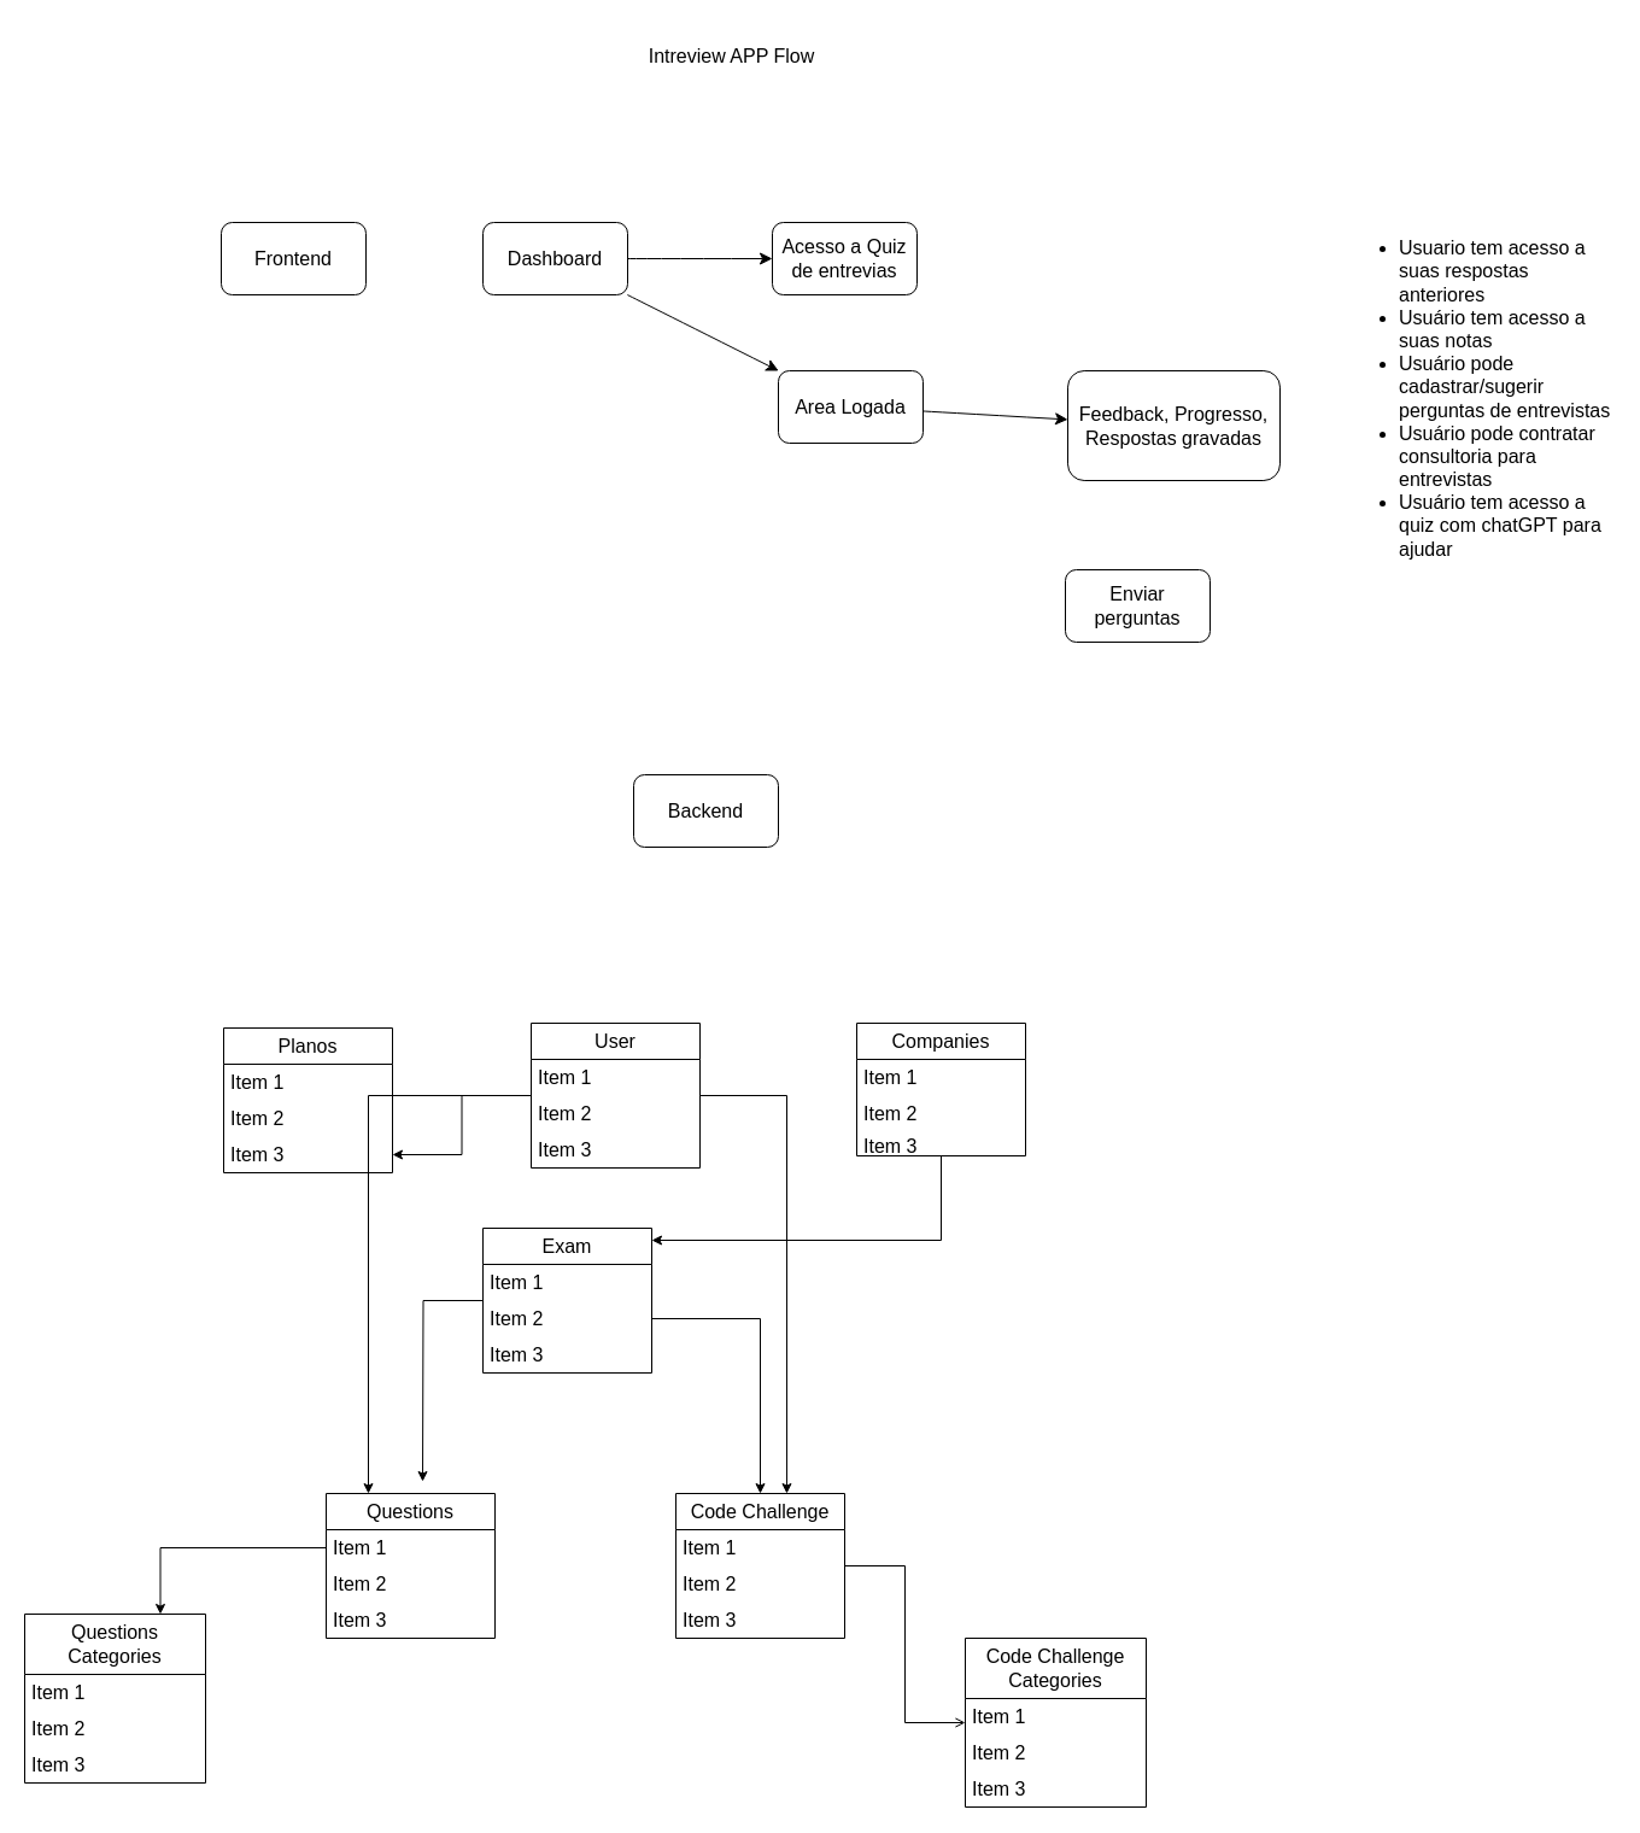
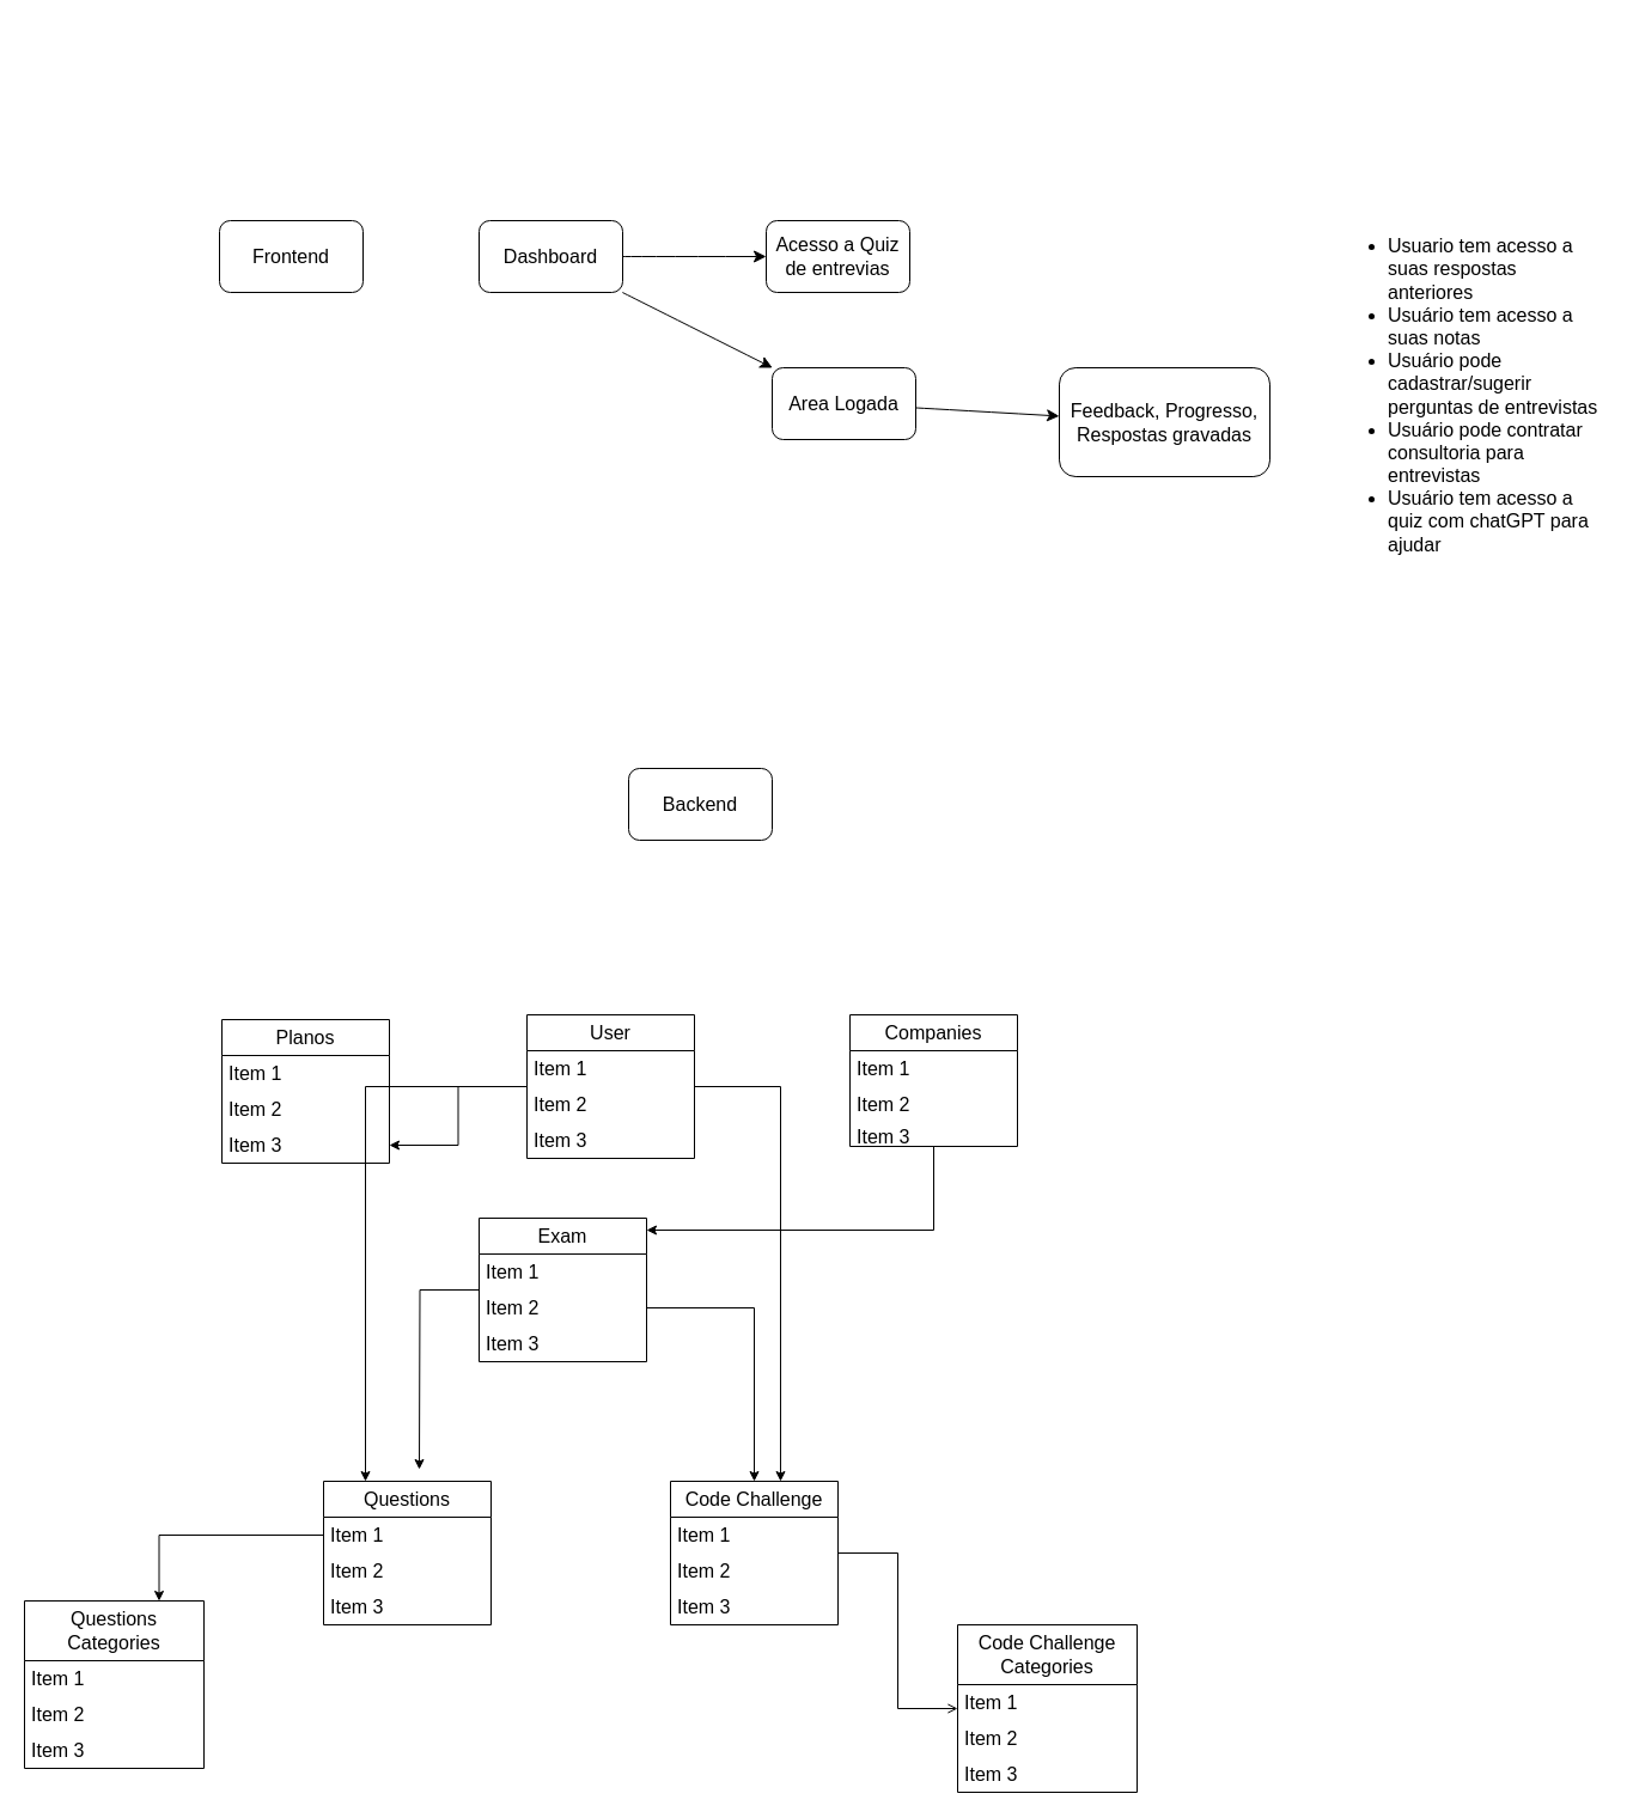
  <mxCell id="0" />
  <mxCell id="1" parent="0" />
- <mxCell id="2" value="Intreview APP Flow" style="text;strokeColor=none;fillColor=none;html=1;align=center;verticalAlign=middle;whiteSpace=wrap;rounded=0;fontSize=16;" parent="1" vertex="1"><mxGeometry x="495" y="20" width="223" height="51" as="geometry" /></mxCell>
  <mxCell id="3" value="Frontend" style="rounded=1;whiteSpace=wrap;html=1;fontSize=16;" parent="1" vertex="1"><mxGeometry x="183" y="184" width="120" height="60" as="geometry" /></mxCell>
  <mxCell id="4" value="Backend" style="rounded=1;whiteSpace=wrap;html=1;fontSize=16;" parent="1" vertex="1"><mxGeometry x="525" y="642" width="120" height="60" as="geometry" /></mxCell>
  <mxCell id="5" value="" style="edgeStyle=none;curved=1;rounded=0;orthogonalLoop=1;jettySize=auto;html=1;fontSize=12;startSize=8;endSize=8;" parent="1" source="7" target="8" edge="1"><mxGeometry relative="1" as="geometry" /></mxCell>
  <mxCell id="6" value="" style="edgeStyle=none;curved=1;rounded=0;orthogonalLoop=1;jettySize=auto;html=1;fontSize=12;startSize=8;endSize=8;" parent="1" source="7" target="10" edge="1"><mxGeometry relative="1" as="geometry" /></mxCell>
  <mxCell id="7" value="Dashboard" style="rounded=1;whiteSpace=wrap;html=1;fontSize=16;" parent="1" vertex="1"><mxGeometry x="400" y="184" width="120" height="60" as="geometry" /></mxCell>
  <mxCell id="8" value="Acesso a Quiz de entrevias" style="rounded=1;whiteSpace=wrap;html=1;fontSize=16;" parent="1" vertex="1"><mxGeometry x="640" y="184" width="120" height="60" as="geometry" /></mxCell>
  <mxCell id="9" value="" style="edgeStyle=none;curved=1;rounded=0;orthogonalLoop=1;jettySize=auto;html=1;fontSize=12;startSize=8;endSize=8;" parent="1" source="10" target="11" edge="1"><mxGeometry relative="1" as="geometry" /></mxCell>
  <mxCell id="10" value="Area Logada" style="rounded=1;whiteSpace=wrap;html=1;fontSize=16;" parent="1" vertex="1"><mxGeometry x="645" y="307" width="120" height="60" as="geometry" /></mxCell>
  <mxCell id="11" value="Feedback, Progresso,&lt;br&gt;Respostas gravadas&lt;br&gt;" style="rounded=1;whiteSpace=wrap;html=1;fontSize=16;" parent="1" vertex="1"><mxGeometry x="885" y="307" width="176" height="91" as="geometry" /></mxCell>
- <mxCell id="12" value="Enviar perguntas" style="rounded=1;whiteSpace=wrap;html=1;fontSize=16;" parent="1" vertex="1"><mxGeometry x="883" y="472" width="120" height="60" as="geometry" /></mxCell>
  <mxCell id="13" value="&lt;ul&gt;&lt;li&gt;Usuario tem acesso a suas respostas anteriores&lt;/li&gt;&lt;li&gt;Usuário tem acesso a suas notas&lt;/li&gt;&lt;li&gt;Usuário pode cadastrar/sugerir perguntas de entrevistas&lt;/li&gt;&lt;li&gt;Usuário pode contratar consultoria para entrevistas&lt;/li&gt;&lt;li&gt;Usuário tem acesso a quiz com chatGPT para ajudar&amp;nbsp;&lt;/li&gt;&lt;/ul&gt;" style="text;strokeColor=none;fillColor=none;html=1;align=left;verticalAlign=middle;whiteSpace=wrap;rounded=0;fontSize=16;" parent="1" vertex="1"><mxGeometry x="1118" y="287" width="220" height="85" as="geometry" /></mxCell>
  <mxCell id="14" value="" style="edgeStyle=orthogonalEdgeStyle;rounded=0;orthogonalLoop=1;jettySize=auto;html=1;" parent="1" source="17" target="28" edge="1"><mxGeometry relative="1" as="geometry" /></mxCell>
  <mxCell id="15" style="edgeStyle=orthogonalEdgeStyle;rounded=0;orthogonalLoop=1;jettySize=auto;html=1;entryX=0.25;entryY=0;entryDx=0;entryDy=0;" edge="1" parent="1" source="17" target="21"><mxGeometry relative="1" as="geometry" /></mxCell>
  <mxCell id="16" style="edgeStyle=orthogonalEdgeStyle;rounded=0;orthogonalLoop=1;jettySize=auto;html=1;entryX=0.657;entryY=0;entryDx=0;entryDy=0;entryPerimeter=0;" edge="1" parent="1" source="17" target="34"><mxGeometry relative="1" as="geometry"><mxPoint x="660" y="1228" as="targetPoint" /><Array as="points"><mxPoint x="652" y="908" /></Array></mxGeometry></mxCell>
  <mxCell id="17" value="User" style="swimlane;fontStyle=0;childLayout=stackLayout;horizontal=1;startSize=30;horizontalStack=0;resizeParent=1;resizeParentMax=0;resizeLast=0;collapsible=1;marginBottom=0;whiteSpace=wrap;html=1;fontSize=16;" parent="1" vertex="1"><mxGeometry y="848" width="140" height="120" as="geometry" x="440" /></mxCell>
  <mxCell id="18" value="Item 1" style="text;strokeColor=none;fillColor=none;align=left;verticalAlign=middle;spacingLeft=4;spacingRight=4;overflow=hidden;points=[[0,0.5],[1,0.5]];portConstraint=eastwest;rotatable=0;whiteSpace=wrap;html=1;fontSize=16;" parent="17" vertex="1"><mxGeometry y="30" width="140" height="30" as="geometry" /></mxCell>
  <mxCell id="19" value="Item 2" style="text;strokeColor=none;fillColor=none;align=left;verticalAlign=middle;spacingLeft=4;spacingRight=4;overflow=hidden;points=[[0,0.5],[1,0.5]];portConstraint=eastwest;rotatable=0;whiteSpace=wrap;html=1;fontSize=16;" parent="17" vertex="1"><mxGeometry y="60" width="140" height="30" as="geometry" /></mxCell>
  <mxCell id="20" value="Item 3" style="text;strokeColor=none;fillColor=none;align=left;verticalAlign=middle;spacingLeft=4;spacingRight=4;overflow=hidden;points=[[0,0.5],[1,0.5]];portConstraint=eastwest;rotatable=0;whiteSpace=wrap;html=1;fontSize=16;" parent="17" vertex="1"><mxGeometry y="90" width="140" height="30" as="geometry" /></mxCell>
  <mxCell id="21" value="Questions" style="swimlane;fontStyle=0;childLayout=stackLayout;horizontal=1;startSize=30;horizontalStack=0;resizeParent=1;resizeParentMax=0;resizeLast=0;collapsible=1;marginBottom=0;whiteSpace=wrap;html=1;fontSize=16;" parent="1" vertex="1"><mxGeometry x="270" y="1238" width="140" height="120" as="geometry" /></mxCell>
  <mxCell id="22" value="Item 1" style="text;strokeColor=none;fillColor=none;align=left;verticalAlign=middle;spacingLeft=4;spacingRight=4;overflow=hidden;points=[[0,0.5],[1,0.5]];portConstraint=eastwest;rotatable=0;whiteSpace=wrap;html=1;fontSize=16;" parent="21" vertex="1"><mxGeometry y="30" width="140" height="30" as="geometry" /></mxCell>
  <mxCell id="23" value="Item 2" style="text;strokeColor=none;fillColor=none;align=left;verticalAlign=middle;spacingLeft=4;spacingRight=4;overflow=hidden;points=[[0,0.5],[1,0.5]];portConstraint=eastwest;rotatable=0;whiteSpace=wrap;html=1;fontSize=16;" parent="21" vertex="1"><mxGeometry y="60" width="140" height="30" as="geometry" /></mxCell>
  <mxCell id="24" value="Item 3" style="text;strokeColor=none;fillColor=none;align=left;verticalAlign=middle;spacingLeft=4;spacingRight=4;overflow=hidden;points=[[0,0.5],[1,0.5]];portConstraint=eastwest;rotatable=0;whiteSpace=wrap;html=1;fontSize=16;" parent="21" vertex="1"><mxGeometry y="90" width="140" height="30" as="geometry" /></mxCell>
  <mxCell id="25" value="Planos" style="swimlane;fontStyle=0;childLayout=stackLayout;horizontal=1;startSize=30;horizontalStack=0;resizeParent=1;resizeParentMax=0;resizeLast=0;collapsible=1;marginBottom=0;whiteSpace=wrap;html=1;fontSize=16;" parent="1" vertex="1"><mxGeometry x="185" y="852" width="140" height="120" as="geometry" /></mxCell>
  <mxCell id="26" value="Item 1" style="text;strokeColor=none;fillColor=none;align=left;verticalAlign=middle;spacingLeft=4;spacingRight=4;overflow=hidden;points=[[0,0.5],[1,0.5]];portConstraint=eastwest;rotatable=0;whiteSpace=wrap;html=1;fontSize=16;" parent="25" vertex="1"><mxGeometry y="30" width="140" height="30" as="geometry" /></mxCell>
  <mxCell id="27" value="Item 2" style="text;strokeColor=none;fillColor=none;align=left;verticalAlign=middle;spacingLeft=4;spacingRight=4;overflow=hidden;points=[[0,0.5],[1,0.5]];portConstraint=eastwest;rotatable=0;whiteSpace=wrap;html=1;fontSize=16;" parent="25" vertex="1"><mxGeometry y="60" width="140" height="30" as="geometry" /></mxCell>
  <mxCell id="28" value="Item 3" style="text;strokeColor=none;fillColor=none;align=left;verticalAlign=middle;spacingLeft=4;spacingRight=4;overflow=hidden;points=[[0,0.5],[1,0.5]];portConstraint=eastwest;rotatable=0;whiteSpace=wrap;html=1;fontSize=16;" parent="25" vertex="1"><mxGeometry y="90" width="140" height="30" as="geometry" /></mxCell>
  <mxCell id="29" value="Companies" style="swimlane;fontStyle=0;childLayout=stackLayout;horizontal=1;startSize=30;horizontalStack=0;resizeParent=1;resizeParentMax=0;resizeLast=0;collapsible=1;marginBottom=0;whiteSpace=wrap;html=1;fontSize=16;" parent="1" vertex="1"><mxGeometry x="710" y="848" width="140" height="110" as="geometry" /></mxCell>
  <mxCell id="30" value="Item 1" style="text;strokeColor=none;fillColor=none;align=left;verticalAlign=middle;spacingLeft=4;spacingRight=4;overflow=hidden;points=[[0,0.5],[1,0.5]];portConstraint=eastwest;rotatable=0;whiteSpace=wrap;html=1;fontSize=16;" parent="29" vertex="1"><mxGeometry y="30" width="140" height="30" as="geometry" /></mxCell>
  <mxCell id="31" value="Item 2" style="text;strokeColor=none;fillColor=none;align=left;verticalAlign=middle;spacingLeft=4;spacingRight=4;overflow=hidden;points=[[0,0.5],[1,0.5]];portConstraint=eastwest;rotatable=0;whiteSpace=wrap;html=1;fontSize=16;" parent="29" vertex="1"><mxGeometry y="60" width="140" height="30" as="geometry" /></mxCell>
  <mxCell id="32" value="Item 3" style="text;strokeColor=none;fillColor=none;align=left;verticalAlign=middle;spacingLeft=4;spacingRight=4;overflow=hidden;points=[[0,0.5],[1,0.5]];portConstraint=eastwest;rotatable=0;whiteSpace=wrap;html=1;fontSize=16;" parent="29" vertex="1"><mxGeometry y="90" width="140" height="20" as="geometry" /></mxCell>
  <mxCell id="33" style="edgeStyle=orthogonalEdgeStyle;rounded=0;orthogonalLoop=1;jettySize=auto;html=1;endArrow=open;" edge="1" parent="1" source="34" target="49"><mxGeometry relative="1" as="geometry" /></mxCell>
  <mxCell id="34" value="Code Challenge" style="swimlane;fontStyle=0;childLayout=stackLayout;horizontal=1;startSize=30;horizontalStack=0;resizeParent=1;resizeParentMax=0;resizeLast=0;collapsible=1;marginBottom=0;whiteSpace=wrap;html=1;fontSize=16;" parent="1" vertex="1"><mxGeometry x="560" y="1238" width="140" height="120" as="geometry" /></mxCell>
  <mxCell id="35" value="Item 1" style="text;strokeColor=none;fillColor=none;align=left;verticalAlign=middle;spacingLeft=4;spacingRight=4;overflow=hidden;points=[[0,0.5],[1,0.5]];portConstraint=eastwest;rotatable=0;whiteSpace=wrap;html=1;fontSize=16;" parent="34" vertex="1"><mxGeometry y="30" width="140" height="30" as="geometry" /></mxCell>
  <mxCell id="36" value="Item 2" style="text;strokeColor=none;fillColor=none;align=left;verticalAlign=middle;spacingLeft=4;spacingRight=4;overflow=hidden;points=[[0,0.5],[1,0.5]];portConstraint=eastwest;rotatable=0;whiteSpace=wrap;html=1;fontSize=16;" parent="34" vertex="1"><mxGeometry y="60" width="140" height="30" as="geometry" /></mxCell>
  <mxCell id="37" value="Item 3" style="text;strokeColor=none;fillColor=none;align=left;verticalAlign=middle;spacingLeft=4;spacingRight=4;overflow=hidden;points=[[0,0.5],[1,0.5]];portConstraint=eastwest;rotatable=0;whiteSpace=wrap;html=1;fontSize=16;" parent="34" vertex="1"><mxGeometry y="90" width="140" height="30" as="geometry" /></mxCell>
  <mxCell id="38" style="edgeStyle=orthogonalEdgeStyle;rounded=0;orthogonalLoop=1;jettySize=auto;html=1;" edge="1" parent="1" source="39"><mxGeometry relative="1" as="geometry"><mxPoint x="350" y="1228" as="targetPoint" /></mxGeometry></mxCell>
  <mxCell id="39" value="Exam" style="swimlane;fontStyle=0;childLayout=stackLayout;horizontal=1;startSize=30;horizontalStack=0;resizeParent=1;resizeParentMax=0;resizeLast=0;collapsible=1;marginBottom=0;whiteSpace=wrap;html=1;fontSize=16;" vertex="1" parent="1"><mxGeometry x="400" y="1018" width="140" height="120" as="geometry" /></mxCell>
  <mxCell id="40" value="Item 1" style="text;strokeColor=none;fillColor=none;align=left;verticalAlign=middle;spacingLeft=4;spacingRight=4;overflow=hidden;points=[[0,0.5],[1,0.5]];portConstraint=eastwest;rotatable=0;whiteSpace=wrap;html=1;fontSize=16;" vertex="1" parent="39"><mxGeometry y="30" width="140" height="30" as="geometry" /></mxCell>
  <mxCell id="41" value="Item 2" style="text;strokeColor=none;fillColor=none;align=left;verticalAlign=middle;spacingLeft=4;spacingRight=4;overflow=hidden;points=[[0,0.5],[1,0.5]];portConstraint=eastwest;rotatable=0;whiteSpace=wrap;html=1;fontSize=16;" vertex="1" parent="39"><mxGeometry y="60" width="140" height="30" as="geometry" /></mxCell>
  <mxCell id="42" value="Item 3" style="text;strokeColor=none;fillColor=none;align=left;verticalAlign=middle;spacingLeft=4;spacingRight=4;overflow=hidden;points=[[0,0.5],[1,0.5]];portConstraint=eastwest;rotatable=0;whiteSpace=wrap;html=1;fontSize=16;" vertex="1" parent="39"><mxGeometry y="90" width="140" height="30" as="geometry" /></mxCell>
  <mxCell id="43" style="edgeStyle=orthogonalEdgeStyle;rounded=0;orthogonalLoop=1;jettySize=auto;html=1;" edge="1" parent="1" source="41" target="34"><mxGeometry relative="1" as="geometry" /></mxCell>
  <mxCell id="44" value="Questions Categories" style="swimlane;fontStyle=0;childLayout=stackLayout;horizontal=1;startSize=50;horizontalStack=0;resizeParent=1;resizeParentMax=0;resizeLast=0;collapsible=1;marginBottom=0;whiteSpace=wrap;html=1;fontSize=16;" vertex="1" parent="1"><mxGeometry x="20" y="1338" width="150" height="140" as="geometry" /></mxCell>
  <mxCell id="45" value="Item 1" style="text;strokeColor=none;fillColor=none;align=left;verticalAlign=middle;spacingLeft=4;spacingRight=4;overflow=hidden;points=[[0,0.5],[1,0.5]];portConstraint=eastwest;rotatable=0;whiteSpace=wrap;html=1;fontSize=16;" vertex="1" parent="44"><mxGeometry y="50" width="150" height="30" as="geometry" /></mxCell>
  <mxCell id="46" value="Item 2" style="text;strokeColor=none;fillColor=none;align=left;verticalAlign=middle;spacingLeft=4;spacingRight=4;overflow=hidden;points=[[0,0.5],[1,0.5]];portConstraint=eastwest;rotatable=0;whiteSpace=wrap;html=1;fontSize=16;" vertex="1" parent="44"><mxGeometry y="80" width="150" height="30" as="geometry" /></mxCell>
  <mxCell id="47" value="Item 3" style="text;strokeColor=none;fillColor=none;align=left;verticalAlign=middle;spacingLeft=4;spacingRight=4;overflow=hidden;points=[[0,0.5],[1,0.5]];portConstraint=eastwest;rotatable=0;whiteSpace=wrap;html=1;fontSize=16;" vertex="1" parent="44"><mxGeometry y="110" width="150" height="30" as="geometry" /></mxCell>
  <mxCell id="48" style="edgeStyle=orthogonalEdgeStyle;rounded=0;orthogonalLoop=1;jettySize=auto;html=1;entryX=0.75;entryY=0;entryDx=0;entryDy=0;" edge="1" parent="1" source="22" target="44"><mxGeometry relative="1" as="geometry" /></mxCell>
  <mxCell id="49" value="Code Challenge Categories" style="swimlane;fontStyle=0;childLayout=stackLayout;horizontal=1;startSize=50;horizontalStack=0;resizeParent=1;resizeParentMax=0;resizeLast=0;collapsible=1;marginBottom=0;whiteSpace=wrap;html=1;fontSize=16;" vertex="1" parent="1"><mxGeometry x="800" y="1358" width="150" height="140" as="geometry" /></mxCell>
  <mxCell id="50" value="Item 1" style="text;strokeColor=none;fillColor=none;align=left;verticalAlign=middle;spacingLeft=4;spacingRight=4;overflow=hidden;points=[[0,0.5],[1,0.5]];portConstraint=eastwest;rotatable=0;whiteSpace=wrap;html=1;fontSize=16;" vertex="1" parent="49"><mxGeometry y="50" width="150" height="30" as="geometry" /></mxCell>
  <mxCell id="51" value="Item 2" style="text;strokeColor=none;fillColor=none;align=left;verticalAlign=middle;spacingLeft=4;spacingRight=4;overflow=hidden;points=[[0,0.5],[1,0.5]];portConstraint=eastwest;rotatable=0;whiteSpace=wrap;html=1;fontSize=16;" vertex="1" parent="49"><mxGeometry y="80" width="150" height="30" as="geometry" /></mxCell>
  <mxCell id="52" value="Item 3" style="text;strokeColor=none;fillColor=none;align=left;verticalAlign=middle;spacingLeft=4;spacingRight=4;overflow=hidden;points=[[0,0.5],[1,0.5]];portConstraint=eastwest;rotatable=0;whiteSpace=wrap;html=1;fontSize=16;" vertex="1" parent="49"><mxGeometry y="110" width="150" height="30" as="geometry" /></mxCell>
  <mxCell id="53" style="edgeStyle=orthogonalEdgeStyle;rounded=0;orthogonalLoop=1;jettySize=auto;html=1;" edge="1" parent="1" target="39"><mxGeometry relative="1" as="geometry"><mxPoint x="780" y="958" as="sourcePoint" /><Array as="points"><mxPoint x="780" y="1028" /></Array></mxGeometry></mxCell>
